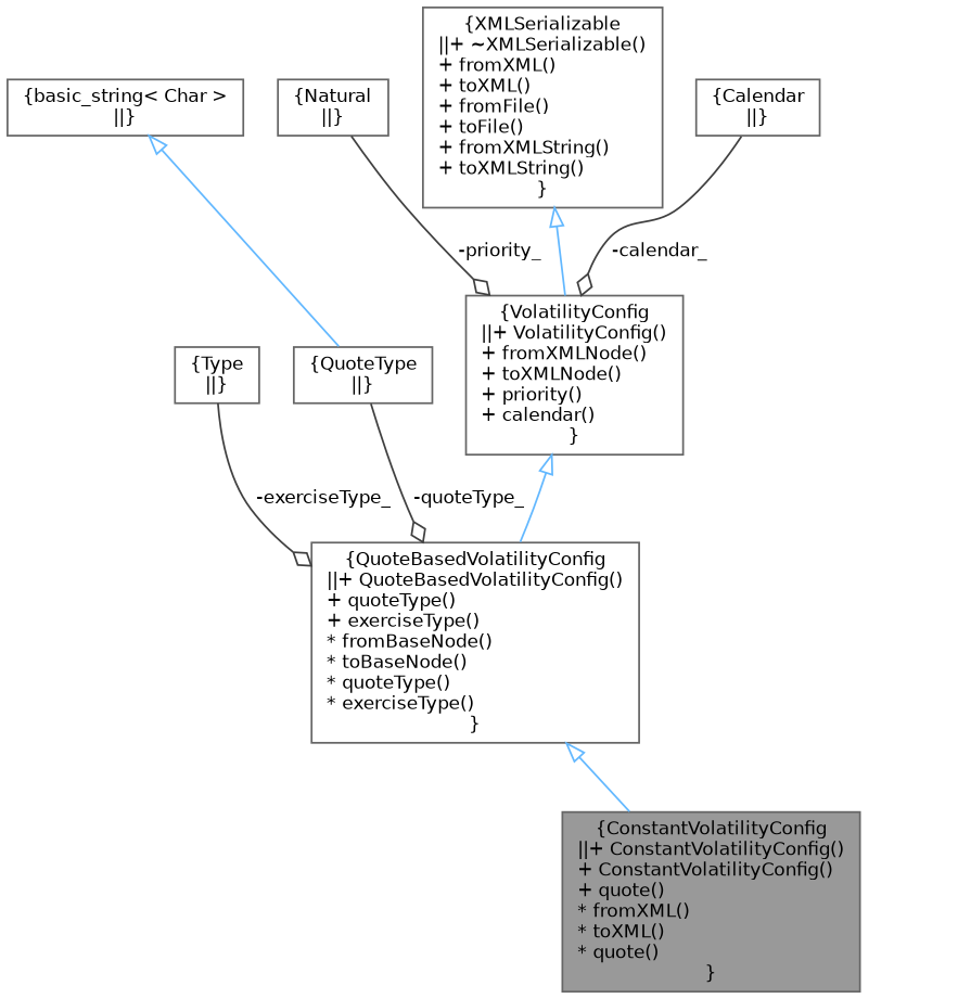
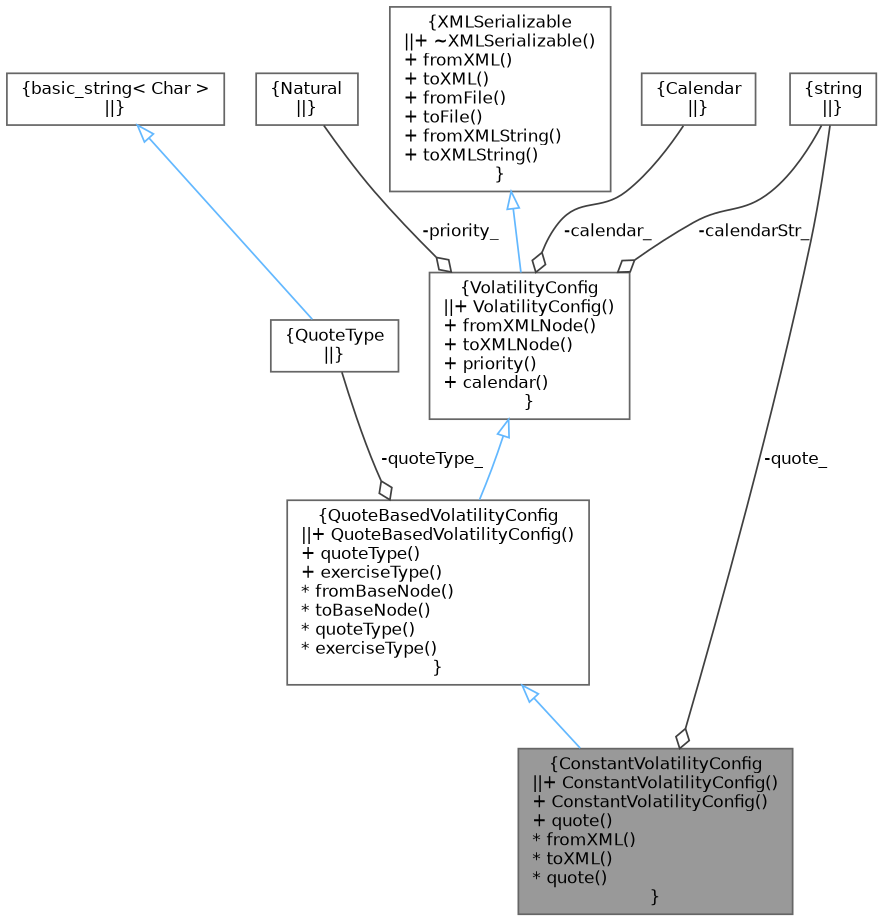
  digraph {
    node [color=gray40 fillcolor=white fontname=Helvetica fontsize=10 shape=box style=filled]
    edge [color=grey25 fontname=Helvetica fontsize=10 labelfontname=Helvetica labelfontsize=10 style=solid arrowhead=odiamond]
    n1 [fillcolor=grey60 fontcolor=black height=0.2 label="{ConstantVolatilityConfig\n||+ ConstantVolatilityConfig()\l+ ConstantVolatilityConfig()\l+ quote()\l* fromXML()\l* toXML()\l* quote()\l}" width=0.4]
    n2 [height=0.2 label="{QuoteBasedVolatilityConfig\n||+ QuoteBasedVolatilityConfig()\l+ quoteType()\l+ exerciseType()\l* fromBaseNode()\l* toBaseNode()\l* quoteType()\l* exerciseType()\l}" width=0.4]
    n3 [height=0.2 label="{VolatilityConfig\n||+ VolatilityConfig()\l+ fromXMLNode()\l+ toXMLNode()\l+ priority()\l+ calendar()\l}" width=0.4]
    n4 [height=0.2 label="{XMLSerializable\n||+ ~XMLSerializable()\l+ fromXML()\l+ toXML()\l+ fromFile()\l+ toFile()\l+ fromXMLString()\l+ toXMLString()\l}" width=0.4]
    n5 [height=0.2 label="{Calendar\n||}" width=0.4]
+   n6 [height=0.2 label="{string\n||}" width=0.4]
    n7 [height=0.2 label="{basic_string\< Char \>\n||}" width=0.4]
    n8 [height=0.2 label="{QuoteType\n||}" width=0.4]
    n9 [height=0.2 label="{Natural\n||}" width=0.4]
-   n10 [height=0.2 label="{Type\n||}" width=0.4]
    n2 -> n1 [arrowtail=onormal color=steelblue1 dir=back arrowhead=""]
    n3 -> n2 [arrowtail=onormal color=steelblue1 dir=back arrowhead=""]
    n4 -> n3 [arrowtail=onormal color=steelblue1 dir=back arrowhead=""]
    n5 -> n3 [label=" -calendar_"]
+   n6 -> n1 [label=" -quote_"]
+   n6 -> n3 [label=" -calendarStr_"]
    n7 -> n8 [arrowtail=onormal color=steelblue1 dir=back arrowhead=""]
    n8 -> n2 [label=" -quoteType_"]
    n9 -> n3 [label=" -priority_"]
-   n10 -> n2 [label=" -exerciseType_"]
  }
